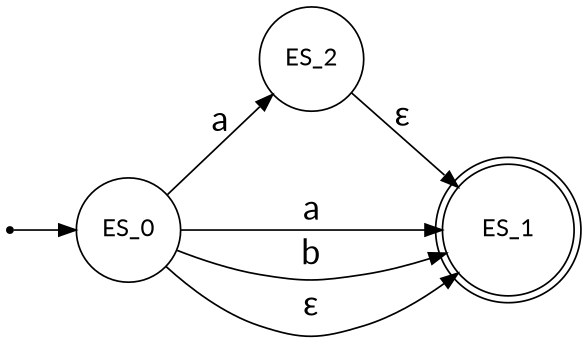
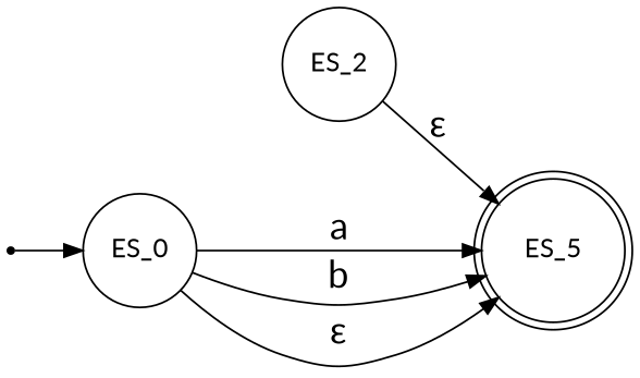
  digraph {
    fontname=Lato
    rankdir=LR
    node [fontname=Lato shape=circle]
    edge [fontname=Lato fontsize="20pt"]
    start [shape=point]
    ES_0
    ES_2
-   ES_1 [shape=doublecircle]
+   ES_1 [shape=doublecircle label=ES_5]
    start -> ES_0 [fontsize=""]
-   ES_0 -> ES_2 [label=a]
    ES_0 -> ES_1 [label=a]
    ES_0 -> ES_1 [label=b]
    ES_0 -> ES_1 [label="&epsilon;"]
    ES_2 -> ES_1 [label="&epsilon;"]
  }
